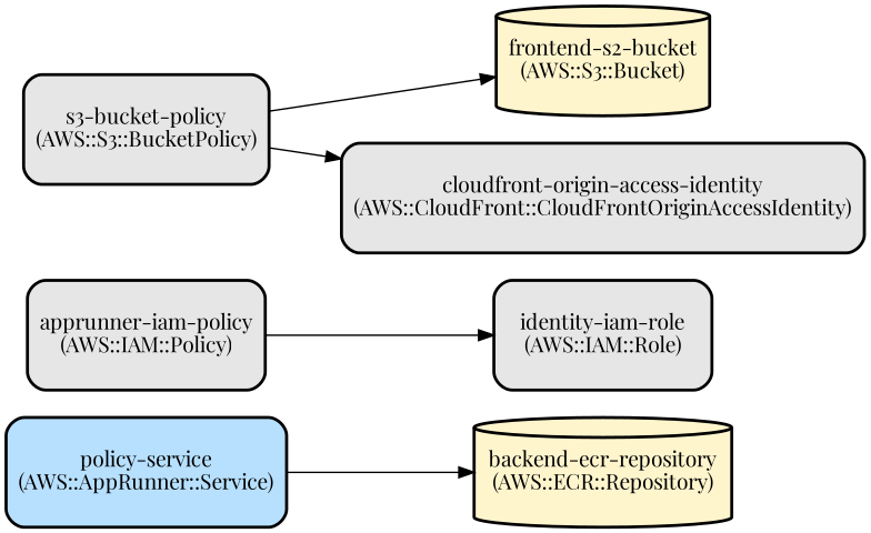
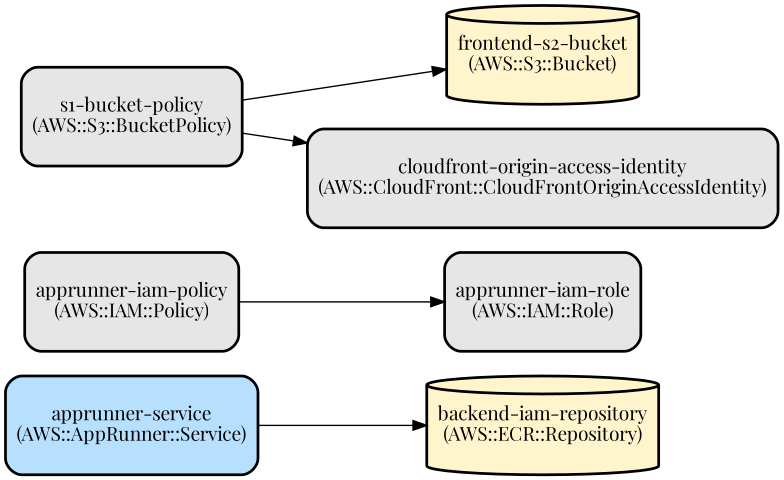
  digraph {
    fontname="Playfair Display"
    rankdir=LR
    node [color=black fillcolor="#E6E6E6" fontname="Playfair Display" shape=rectangle style="filled,bold,rounded"]
    edge [fontname="Playfair Display"]
-   n1 [fillcolor="#FFF5CD" height=1 label="backend-ecr-repository\n(AWS::ECR::Repository)" shape=cylinder]
-   n2 [fillcolor="#B7E0FF" height=1 label="policy-service\n(AWS::AppRunner::Service)"]
-   n3 [height=1 label="identity-iam-role\n(AWS::IAM::Role)"]
+   n1 [fillcolor="#FFF5CD" height=1 label="backend-iam-repository\n(AWS::ECR::Repository)" shape=cylinder]
+   n2 [fillcolor="#B7E0FF" height=1 label="apprunner-service\n(AWS::AppRunner::Service)"]
+   n3 [height=1 label="apprunner-iam-role\n(AWS::IAM::Role)"]
    n4 [height=1 label="apprunner-iam-policy\n(AWS::IAM::Policy)"]
    n5 [fillcolor="#FFF5CD" height=1 label="frontend-s2-bucket\n(AWS::S3::Bucket)" shape=cylinder]
    n6 [height=1 label="cloudfront-origin-access-identity\n(AWS::CloudFront::CloudFrontOriginAccessIdentity)"]
-   n7 [height=1 label="s3-bucket-policy\n(AWS::S3::BucketPolicy)"]
+   n7 [height=1 label="s1-bucket-policy\n(AWS::S3::BucketPolicy)"]
    n2 -> n1
    n4 -> n3
    n7 -> n5
    n7 -> n6
  }
